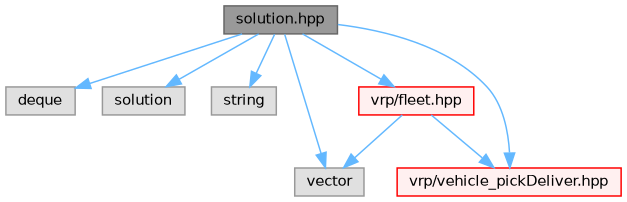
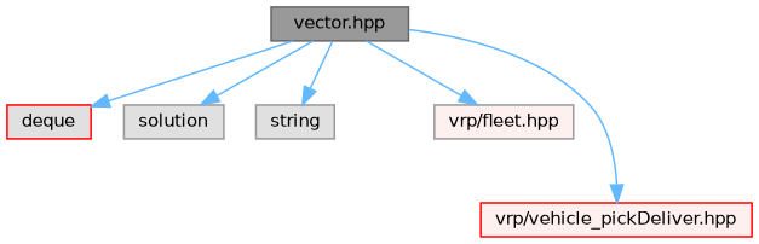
  digraph {
    node [color=grey60 fillcolor="#E0E0E0" fontname=Helvetica fontsize=10 shape=box style=filled]
    edge [color=steelblue1 fontname=Helvetica fontsize=10 labelfontname=Helvetica labelfontsize=10 style=solid]
-   n1 [color=gray40 fillcolor=grey60 fontcolor=black height=0.2 label="solution.hpp" width=0.4]
-   n2 [height=0.2 label=deque width=0.4]
+   n1 [color=gray40 fillcolor=grey60 fontcolor=black height=0.2 label="vector.hpp" width=0.4]
+   n2 [color=red height=0.2 label=deque width=0.4]
    n3 [height=0.2 label=solution width=0.4]
    n4 [height=0.2 label=string width=0.4]
-   n5 [height=0.2 label=vector width=0.4]
    n6 [color=red fillcolor="#FFF0F0" height=0.2 label="vrp/vehicle_pickDeliver.hpp" width=0.4]
-   n7 [color=red fillcolor="#FFF0F0" height=0.2 label="vrp/fleet.hpp" width=0.4]
+   n7 [fillcolor="#FFF0F0" height=0.2 label="vrp/fleet.hpp" width=0.4]
    n1 -> n2
    n1 -> n3
    n1 -> n4
-   n1 -> n5
    n1 -> n6
    n1 -> n7
-   n7 -> n5
-   n7 -> n6
  }
